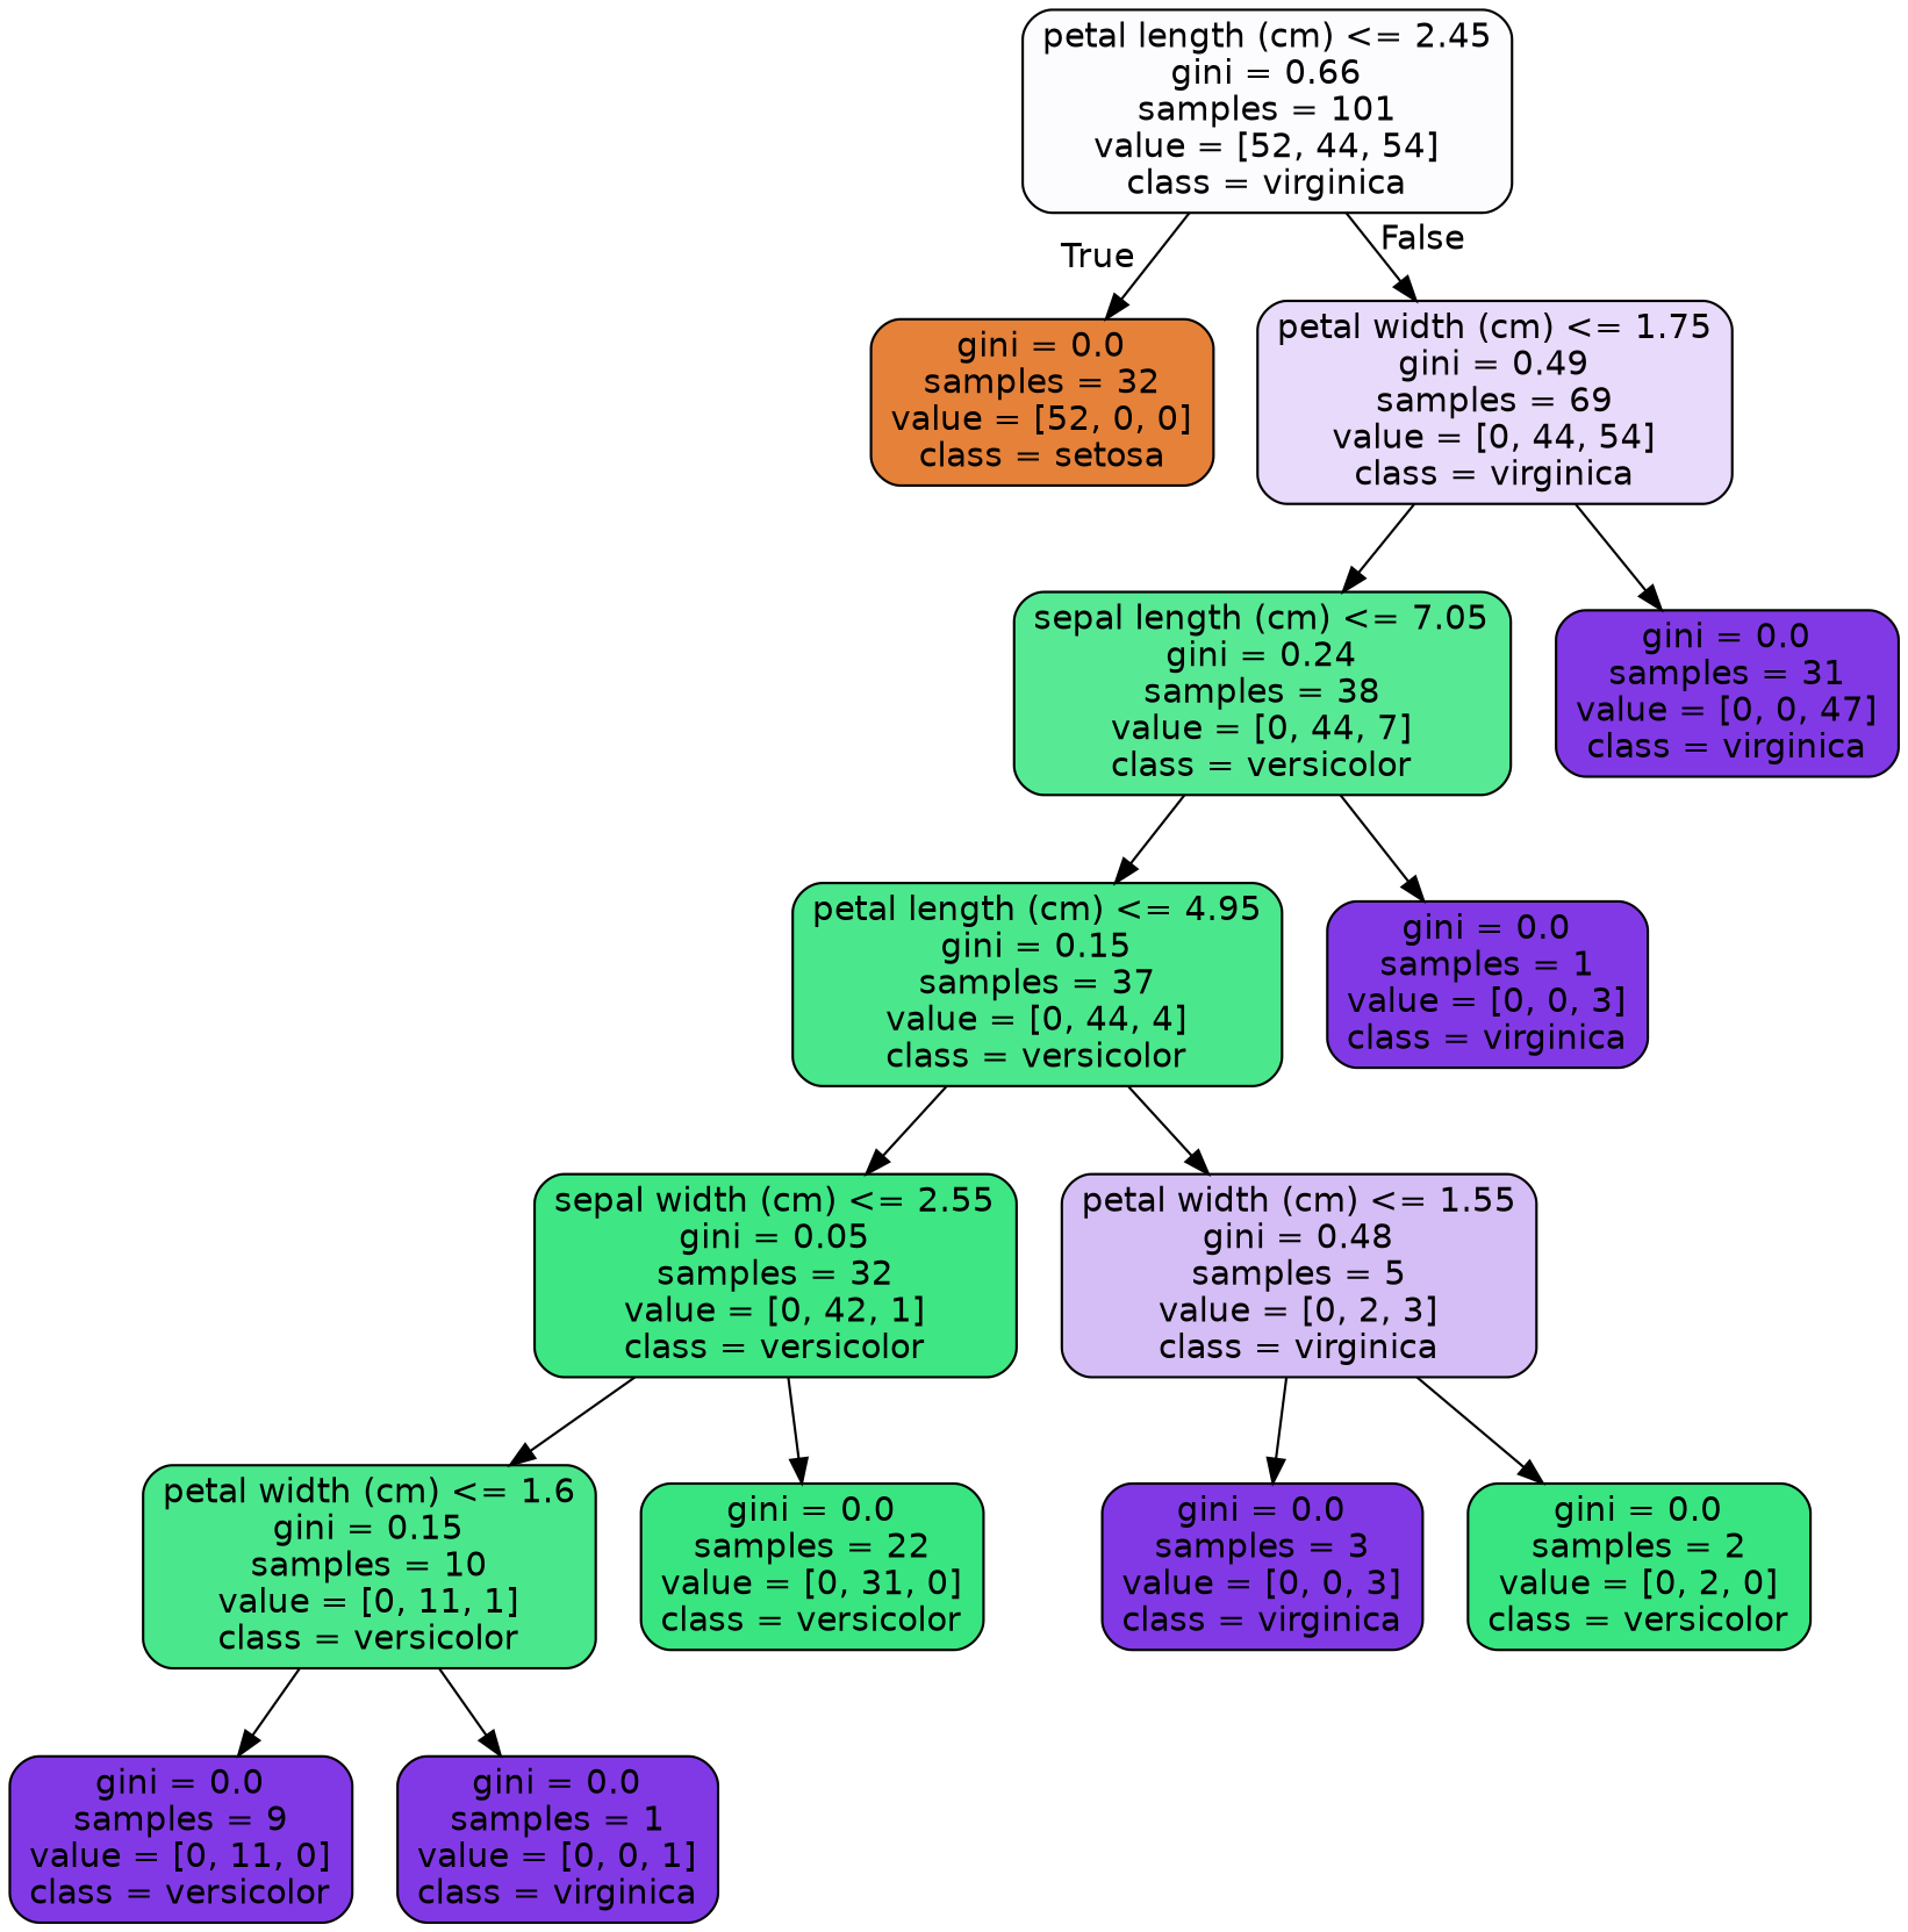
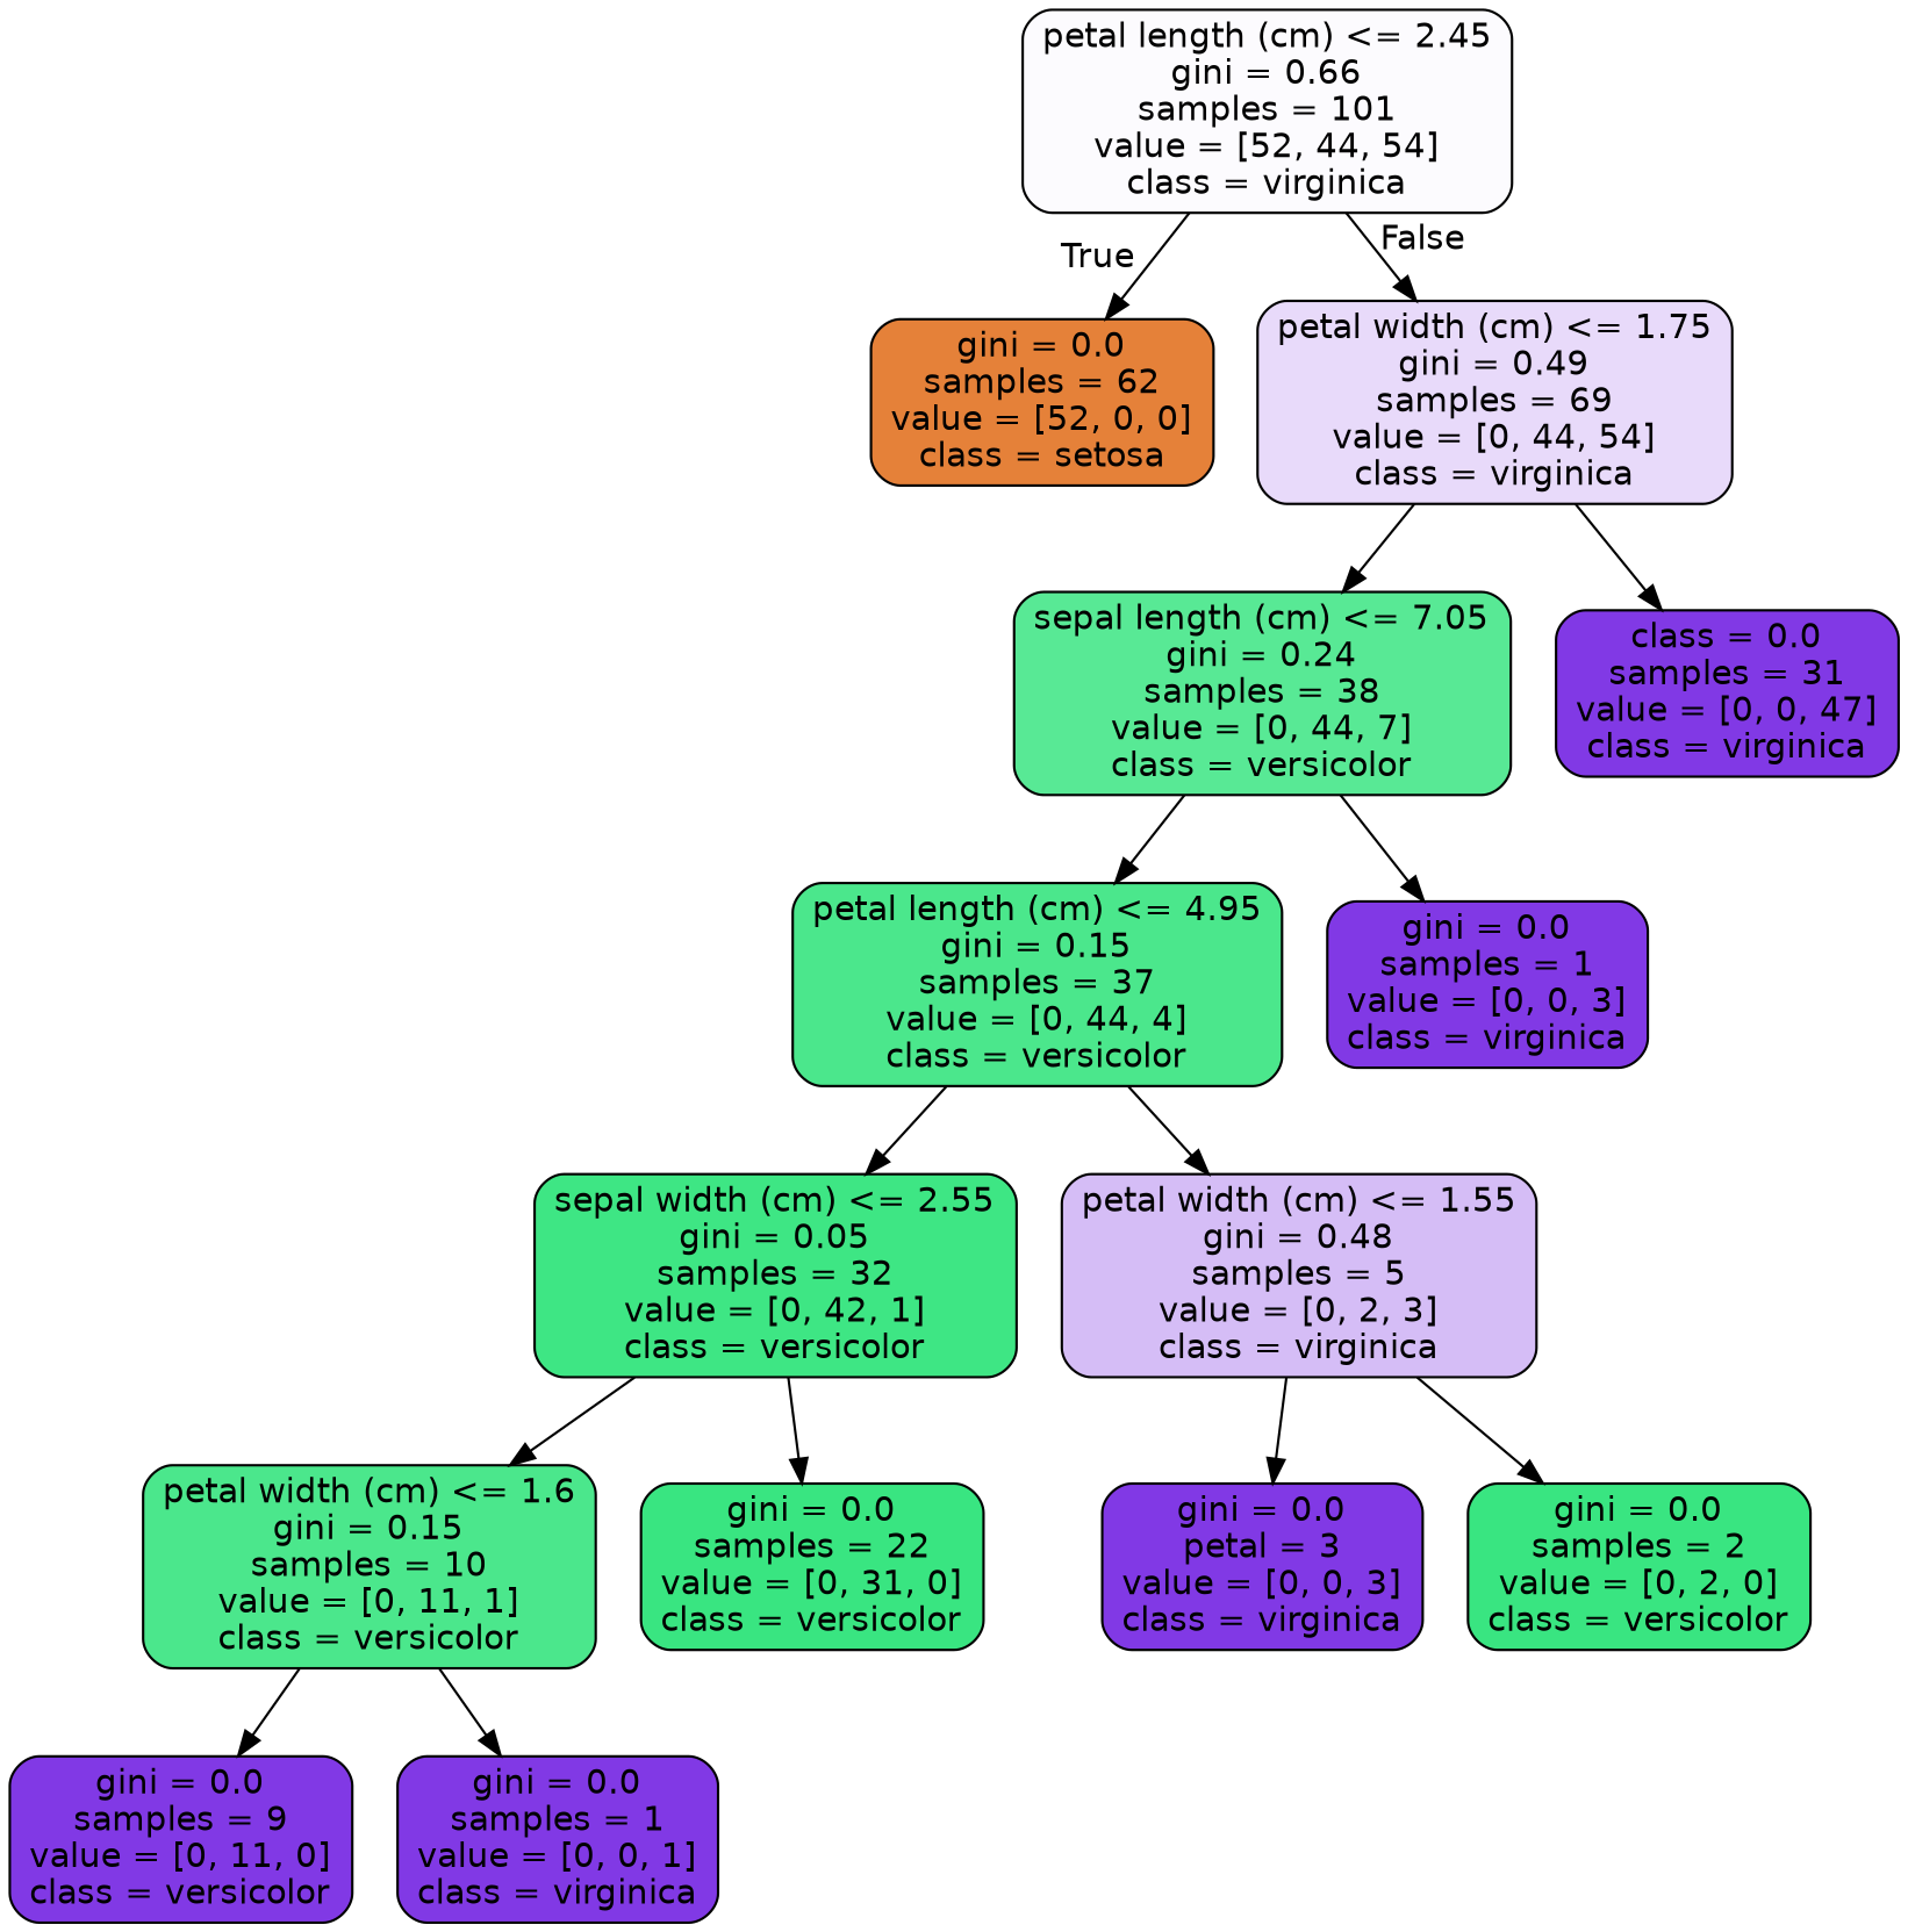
  digraph {
    node [color=black fillcolor="#8139e5" fontname=helvetica shape=box style="filled, rounded"]
    edge [fontname=helvetica]
    n1 [fillcolor="#fcfbfe" label="petal length (cm) <= 2.45\ngini = 0.66\nsamples = 101\nvalue = [52, 44, 54]\nclass = virginica"]
-   n2 [fillcolor="#e58139" label="gini = 0.0\nsamples = 32\nvalue = [52, 0, 0]\nclass = setosa"]
+   n2 [fillcolor="#e58139" label="gini = 0.0\nsamples = 62\nvalue = [52, 0, 0]\nclass = setosa"]
    n3 [fillcolor="#e8dafa" label="petal width (cm) <= 1.75\ngini = 0.49\nsamples = 69\nvalue = [0, 44, 54]\nclass = virginica"]
    n4 [fillcolor="#58e995" label="sepal length (cm) <= 7.05\ngini = 0.24\nsamples = 38\nvalue = [0, 44, 7]\nclass = versicolor"]
-   n5 [label="gini = 0.0\nsamples = 31\nvalue = [0, 0, 47]\nclass = virginica"]
+   n5 [label="class = 0.0\nsamples = 31\nvalue = [0, 0, 47]\nclass = virginica"]
    n6 [fillcolor="#4be78c" label="petal length (cm) <= 4.95\ngini = 0.15\nsamples = 37\nvalue = [0, 44, 4]\nclass = versicolor"]
    n7 [label="gini = 0.0\nsamples = 1\nvalue = [0, 0, 3]\nclass = virginica"]
    n8 [fillcolor="#3ee684" label="sepal width (cm) <= 2.55\ngini = 0.05\nsamples = 32\nvalue = [0, 42, 1]\nclass = versicolor"]
    n9 [fillcolor="#d5bdf6" label="petal width (cm) <= 1.55\ngini = 0.48\nsamples = 5\nvalue = [0, 2, 3]\nclass = virginica"]
    n10 [fillcolor="#4be78c" label="petal width (cm) <= 1.6\ngini = 0.15\nsamples = 10\nvalue = [0, 11, 1]\nclass = versicolor"]
    n11 [fillcolor="#39e581" label="gini = 0.0\nsamples = 22\nvalue = [0, 31, 0]\nclass = versicolor"]
-   n12 [label="gini = 0.0\nsamples = 3\nvalue = [0, 0, 3]\nclass = virginica"]
+   n12 [label="gini = 0.0\npetal = 3\nvalue = [0, 0, 3]\nclass = virginica"]
    n13 [fillcolor="#39e581" label="gini = 0.0\nsamples = 2\nvalue = [0, 2, 0]\nclass = versicolor"]
    n14 [label="gini = 0.0\nsamples = 9\nvalue = [0, 11, 0]\nclass = versicolor"]
    n15 [label="gini = 0.0\nsamples = 1\nvalue = [0, 0, 1]\nclass = virginica"]
    n1 -> n2 [headlabel=True labelangle=45 labeldistance=2.5]
    n1 -> n3 [headlabel=False labelangle=-45 labeldistance=2.5]
    n3 -> n4
    n3 -> n5
    n4 -> n6
    n4 -> n7
    n6 -> n8
    n6 -> n9
    n8 -> n10
    n8 -> n11
    n9 -> n12
    n9 -> n13
    n10 -> n14
    n10 -> n15
  }
